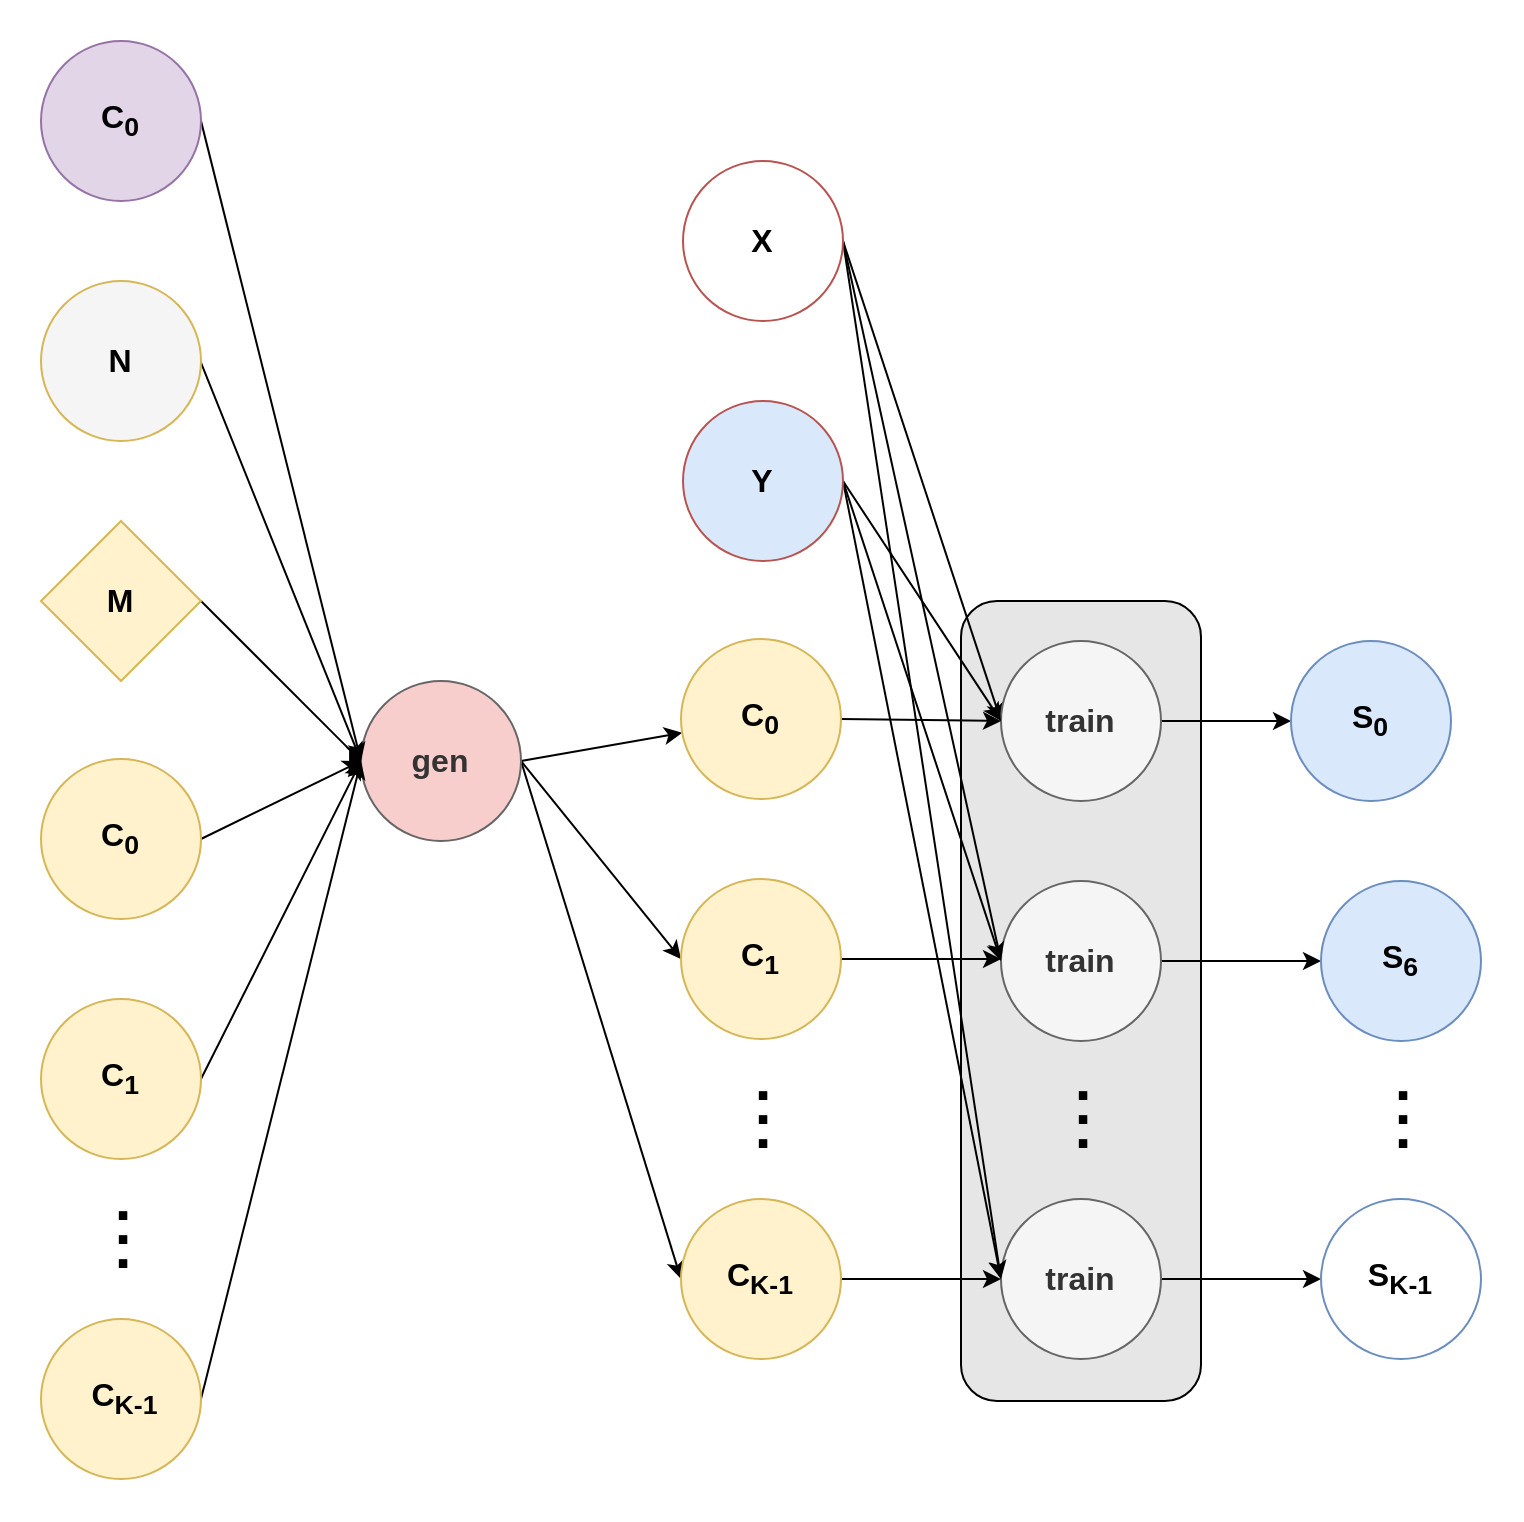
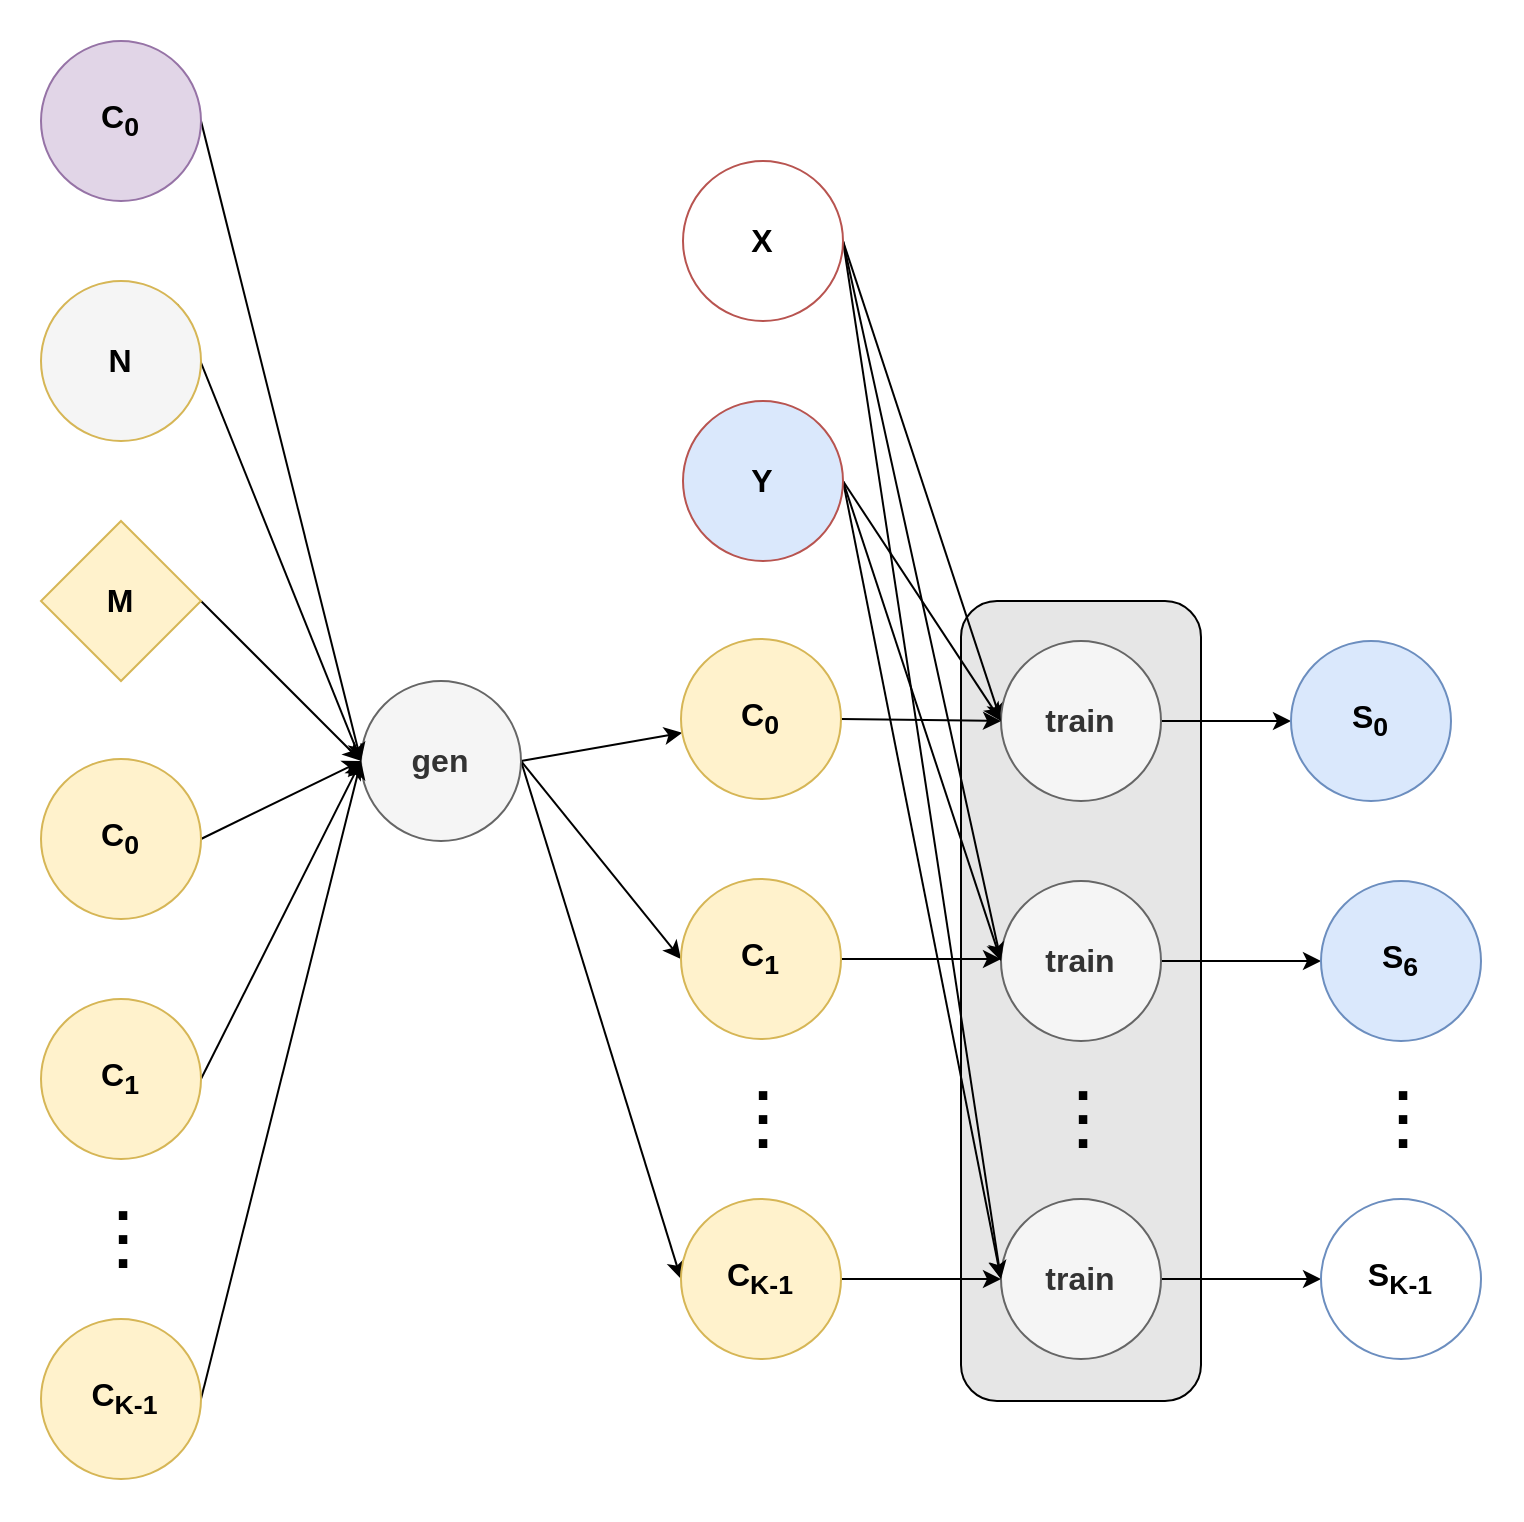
  <mxCell id="0" />
  <mxCell id="1" parent="0" />
  <mxCell id="2" value="" style="rounded=1;whiteSpace=wrap;html=1;fillColor=#e6e6e6;" vertex="1" parent="1"><mxGeometry x="480" y="300" width="120" height="400" as="geometry" /></mxCell>
  <mxCell id="3" value="" style="edgeStyle=none;rounded=0;orthogonalLoop=1;jettySize=auto;html=1;exitX=1;exitY=0.5;exitDx=0;exitDy=0;" parent="1" source="6" target="40" edge="1"><mxGeometry relative="1" as="geometry" /></mxCell>
  <mxCell id="4" style="edgeStyle=none;rounded=0;orthogonalLoop=1;jettySize=auto;html=1;exitX=1;exitY=0.5;exitDx=0;exitDy=0;entryX=0;entryY=0.5;entryDx=0;entryDy=0;" parent="1" source="6" target="42" edge="1"><mxGeometry relative="1" as="geometry" /></mxCell>
  <mxCell id="5" style="edgeStyle=none;rounded=0;orthogonalLoop=1;jettySize=auto;html=1;exitX=1;exitY=0.5;exitDx=0;exitDy=0;entryX=0;entryY=0.5;entryDx=0;entryDy=0;" parent="1" source="6" target="44" edge="1"><mxGeometry relative="1" as="geometry" /></mxCell>
- <mxCell id="6" value="&lt;font size=&quot;3&quot;&gt;&lt;b&gt;gen&lt;/b&gt;&lt;/font&gt;" style="ellipse;whiteSpace=wrap;html=1;fillColor=#f8cecc;strokeColor=#666666;fontColor=#333333;" parent="1" vertex="1"><mxGeometry x="180" y="340" width="80" height="80" as="geometry" /></mxCell>
+ <mxCell id="6" value="&lt;font size=&quot;3&quot;&gt;&lt;b&gt;gen&lt;/b&gt;&lt;/font&gt;" style="ellipse;whiteSpace=wrap;html=1;fillColor=#f5f5f5;strokeColor=#666666;fontColor=#333333;" parent="1" vertex="1"><mxGeometry x="180" y="340" width="80" height="80" as="geometry" /></mxCell>
  <mxCell id="7" value="" style="endArrow=classic;html=1;rounded=0;fontSize=16;exitX=1;exitY=0.5;exitDx=0;exitDy=0;entryX=0;entryY=0.5;entryDx=0;entryDy=0;" parent="1" source="12" target="6" edge="1"><mxGeometry width="50" height="50" relative="1" as="geometry"><mxPoint x="140" y="60" as="sourcePoint" /><mxPoint x="140" y="60" as="targetPoint" /></mxGeometry></mxCell>
  <mxCell id="8" style="edgeStyle=none;rounded=0;orthogonalLoop=1;jettySize=auto;html=1;exitX=1;exitY=0.5;exitDx=0;exitDy=0;fontSize=16;entryX=0;entryY=0.5;entryDx=0;entryDy=0;" parent="1" source="11" target="14" edge="1"><mxGeometry relative="1" as="geometry"><mxPoint x="500" y="-100" as="targetPoint" /></mxGeometry></mxCell>
  <mxCell id="9" style="rounded=0;orthogonalLoop=1;jettySize=auto;html=1;exitX=1;exitY=0.5;exitDx=0;exitDy=0;entryX=0;entryY=0.5;entryDx=0;entryDy=0;fontSize=30;" parent="1" source="11" target="16" edge="1"><mxGeometry relative="1" as="geometry" /></mxCell>
  <mxCell id="10" style="edgeStyle=none;rounded=0;orthogonalLoop=1;jettySize=auto;html=1;exitX=1;exitY=0.5;exitDx=0;exitDy=0;entryX=0;entryY=0.5;entryDx=0;entryDy=0;fontSize=30;" parent="1" source="11" target="18" edge="1"><mxGeometry relative="1" as="geometry" /></mxCell>
  <mxCell id="11" value="&lt;font size=&quot;3&quot;&gt;&lt;b&gt;X&lt;/b&gt;&lt;/font&gt;" style="ellipse;whiteSpace=wrap;html=1;fillColor=#ffffff;strokeColor=#b85450;" parent="1" vertex="1"><mxGeometry x="341" y="80" width="80" height="80" as="geometry" /></mxCell>
  <mxCell id="12" value="&lt;font size=&quot;3&quot;&gt;&lt;b&gt;C&lt;sub&gt;0&lt;/sub&gt;&lt;/b&gt;&lt;/font&gt;" style="ellipse;whiteSpace=wrap;html=1;fillColor=#e1d5e7;strokeColor=#9673a6;" parent="1" vertex="1"><mxGeometry x="20" y="20" width="80" height="80" as="geometry" /></mxCell>
  <mxCell id="13" value="" style="edgeStyle=none;rounded=0;orthogonalLoop=1;jettySize=auto;html=1;fontSize=30;" parent="1" source="14" target="35" edge="1"><mxGeometry relative="1" as="geometry" /></mxCell>
  <mxCell id="14" value="&lt;font size=&quot;3&quot;&gt;&lt;b&gt;train&lt;/b&gt;&lt;/font&gt;" style="ellipse;whiteSpace=wrap;html=1;fillColor=#f5f5f5;strokeColor=#666666;fontColor=#333333;" parent="1" vertex="1"><mxGeometry x="500" y="320" width="80" height="80" as="geometry" /></mxCell>
  <mxCell id="15" style="edgeStyle=none;rounded=0;orthogonalLoop=1;jettySize=auto;html=1;exitX=1;exitY=0.5;exitDx=0;exitDy=0;entryX=0;entryY=0.5;entryDx=0;entryDy=0;fontSize=30;" parent="1" source="16" target="36" edge="1"><mxGeometry relative="1" as="geometry" /></mxCell>
  <mxCell id="16" value="&lt;font size=&quot;3&quot;&gt;&lt;b&gt;train&lt;/b&gt;&lt;/font&gt;" style="ellipse;whiteSpace=wrap;html=1;fillColor=#f5f5f5;strokeColor=#666666;fontColor=#333333;" parent="1" vertex="1"><mxGeometry x="500" y="440" width="80" height="80" as="geometry" /></mxCell>
  <mxCell id="17" style="edgeStyle=none;rounded=0;orthogonalLoop=1;jettySize=auto;html=1;exitX=1;exitY=0.5;exitDx=0;exitDy=0;entryX=0;entryY=0.5;entryDx=0;entryDy=0;fontSize=30;" parent="1" source="18" target="37" edge="1"><mxGeometry relative="1" as="geometry" /></mxCell>
  <mxCell id="18" value="&lt;font size=&quot;3&quot;&gt;&lt;b&gt;train&lt;/b&gt;&lt;/font&gt;" style="ellipse;whiteSpace=wrap;html=1;fillColor=#f5f5f5;strokeColor=#666666;fontColor=#333333;" parent="1" vertex="1"><mxGeometry x="500" y="599" width="80" height="80" as="geometry" /></mxCell>
  <mxCell id="19" value="&lt;p style=&quot;line-height: 0.4;&quot;&gt;&lt;b&gt;.&lt;br&gt;.&lt;br&gt;.&lt;/b&gt;&lt;/p&gt;" style="text;html=1;align=center;verticalAlign=middle;resizable=0;points=[];autosize=1;strokeColor=none;fillColor=none;fontSize=30;" parent="1" vertex="1"><mxGeometry x="526" y="496" width="30" height="110" as="geometry" /></mxCell>
- <mxCell id="20" style="edgeStyle=none;rounded=0;orthogonalLoop=1;jettySize=auto;html=1;exitX=1;exitY=0;exitDx=0;exitDy=0;entryX=0;entryY=0.5;entryDx=0;entryDy=0;fontSize=30;" parent="1" source="21" target="6" edge="1"><mxGeometry relative="1" as="geometry" /></mxCell>
+ <mxCell id="20" style="edgeStyle=none;rounded=0;orthogonalLoop=1;jettySize=auto;html=1;exitX=1;exitY=0;exitDx=0;exitDy=0;entryX=0;entryY=0.5;entryDx=0;entryDy=0;fontSize=30;endArrow=open;" parent="1" source="21" target="6" edge="1"><mxGeometry relative="1" as="geometry" /></mxCell>
  <mxCell id="21" value="&lt;font size=&quot;3&quot;&gt;&lt;b&gt;N&lt;/b&gt;&lt;/font&gt;" style="ellipse;whiteSpace=wrap;html=1;fillColor=#f5f5f5;strokeColor=#d6b656;" parent="1" vertex="1"><mxGeometry x="20" y="140" width="80" height="80" as="geometry" /></mxCell>
- <mxCell id="22" style="edgeStyle=none;rounded=0;orthogonalLoop=1;jettySize=auto;html=1;exitX=1;exitY=0.5;exitDx=0;exitDy=0;fontSize=30;entryX=0;entryY=0.5;entryDx=0;entryDy=0;endArrow=diamond;" parent="1" source="23" target="6" edge="1"><mxGeometry relative="1" as="geometry"><mxPoint x="180" y="60" as="targetPoint" /></mxGeometry></mxCell>
+ <mxCell id="22" style="edgeStyle=none;rounded=0;orthogonalLoop=1;jettySize=auto;html=1;exitX=1;exitY=0.5;exitDx=0;exitDy=0;fontSize=30;entryX=0;entryY=0.5;entryDx=0;entryDy=0;" parent="1" source="23" target="6" edge="1"><mxGeometry relative="1" as="geometry"><mxPoint x="180" y="60" as="targetPoint" /></mxGeometry></mxCell>
  <mxCell id="23" value="&lt;font size=&quot;3&quot;&gt;&lt;b&gt;M&lt;/b&gt;&lt;/font&gt;" style="rhombus;whiteSpace=wrap;html=1;fillColor=#fff2cc;strokeColor=#d6b656;" parent="1" vertex="1"><mxGeometry x="20" y="260" width="80" height="80" as="geometry" /></mxCell>
  <mxCell id="24" style="edgeStyle=none;rounded=0;orthogonalLoop=1;jettySize=auto;html=1;exitX=1;exitY=0.5;exitDx=0;exitDy=0;entryX=0;entryY=0.5;entryDx=0;entryDy=0;fontSize=30;" parent="1" source="27" target="18" edge="1"><mxGeometry relative="1" as="geometry" /></mxCell>
  <mxCell id="25" style="edgeStyle=none;rounded=0;orthogonalLoop=1;jettySize=auto;html=1;exitX=1;exitY=0.5;exitDx=0;exitDy=0;entryX=0;entryY=0.5;entryDx=0;entryDy=0;fontSize=30;" parent="1" source="27" target="16" edge="1"><mxGeometry relative="1" as="geometry" /></mxCell>
  <mxCell id="26" style="edgeStyle=none;rounded=0;orthogonalLoop=1;jettySize=auto;html=1;exitX=1;exitY=0.5;exitDx=0;exitDy=0;fontSize=30;entryX=0;entryY=0.5;entryDx=0;entryDy=0;" parent="1" source="27" target="14" edge="1"><mxGeometry relative="1" as="geometry"><mxPoint x="500" y="60" as="targetPoint" /></mxGeometry></mxCell>
  <mxCell id="27" value="&lt;font size=&quot;3&quot;&gt;&lt;b&gt;Y&lt;/b&gt;&lt;/font&gt;" style="ellipse;whiteSpace=wrap;html=1;fillColor=#dae8fc;strokeColor=#b85450;" parent="1" vertex="1"><mxGeometry x="341" y="200" width="80" height="80" as="geometry" /></mxCell>
  <mxCell id="28" style="rounded=0;orthogonalLoop=1;jettySize=auto;html=1;exitX=1;exitY=0.5;exitDx=0;exitDy=0;entryX=0;entryY=0.5;entryDx=0;entryDy=0;" parent="1" source="29" target="6" edge="1"><mxGeometry relative="1" as="geometry" /></mxCell>
  <mxCell id="29" value="&lt;font size=&quot;3&quot;&gt;&lt;b&gt;C&lt;sub&gt;0&lt;/sub&gt;&lt;/b&gt;&lt;/font&gt;" style="ellipse;whiteSpace=wrap;html=1;fillColor=#fff2cc;strokeColor=#d6b656;" parent="1" vertex="1"><mxGeometry x="20" y="379" width="80" height="80" as="geometry" /></mxCell>
  <mxCell id="30" style="edgeStyle=none;rounded=0;orthogonalLoop=1;jettySize=auto;html=1;exitX=1;exitY=0.5;exitDx=0;exitDy=0;" parent="1" source="31" edge="1"><mxGeometry relative="1" as="geometry"><mxPoint x="180" y="380" as="targetPoint" /></mxGeometry></mxCell>
  <mxCell id="31" value="&lt;font size=&quot;3&quot;&gt;&lt;b&gt;C&lt;sub&gt;1&lt;/sub&gt;&lt;/b&gt;&lt;/font&gt;" style="ellipse;whiteSpace=wrap;html=1;fillColor=#fff2cc;strokeColor=#d6b656;" parent="1" vertex="1"><mxGeometry x="20" y="499" width="80" height="80" as="geometry" /></mxCell>
  <mxCell id="32" style="edgeStyle=none;rounded=0;orthogonalLoop=1;jettySize=auto;html=1;exitX=1;exitY=0.5;exitDx=0;exitDy=0;" parent="1" source="33" edge="1"><mxGeometry relative="1" as="geometry"><mxPoint x="180" y="380" as="targetPoint" /></mxGeometry></mxCell>
  <mxCell id="33" value="&lt;font size=&quot;3&quot;&gt;&lt;b&gt;&amp;nbsp;C&lt;sub&gt;K-1&lt;/sub&gt;&lt;/b&gt;&lt;/font&gt;" style="ellipse;whiteSpace=wrap;html=1;fillColor=#fff2cc;strokeColor=#d6b656;" parent="1" vertex="1"><mxGeometry x="20" y="659" width="80" height="80" as="geometry" /></mxCell>
  <mxCell id="34" value="&lt;p style=&quot;line-height: 0.4;&quot;&gt;&lt;b&gt;.&lt;br&gt;.&lt;br&gt;.&lt;/b&gt;&lt;/p&gt;" style="text;html=1;align=center;verticalAlign=middle;resizable=0;points=[];autosize=1;strokeColor=none;fillColor=none;fontSize=30;" parent="1" vertex="1"><mxGeometry x="46" y="556" width="30" height="110" as="geometry" /></mxCell>
  <mxCell id="35" value="&lt;font size=&quot;3&quot;&gt;&lt;b&gt;S&lt;sub&gt;0&lt;/sub&gt;&lt;/b&gt;&lt;/font&gt;" style="ellipse;whiteSpace=wrap;html=1;fillColor=#dae8fc;strokeColor=#6c8ebf;" parent="1" vertex="1"><mxGeometry x="645" y="320" width="80" height="80" as="geometry" /></mxCell>
  <mxCell id="36" value="&lt;font size=&quot;3&quot;&gt;&lt;b&gt;S&lt;sub&gt;6&lt;/sub&gt;&lt;/b&gt;&lt;/font&gt;" style="ellipse;whiteSpace=wrap;html=1;fillColor=#dae8fc;strokeColor=#6c8ebf;" parent="1" vertex="1"><mxGeometry x="660" y="440" width="80" height="80" as="geometry" /></mxCell>
  <mxCell id="37" value="&lt;font size=&quot;3&quot;&gt;&lt;b&gt;S&lt;sub&gt;K-1&lt;/sub&gt;&lt;/b&gt;&lt;/font&gt;" style="ellipse;whiteSpace=wrap;html=1;fillColor=#ffffff;strokeColor=#6c8ebf;" parent="1" vertex="1"><mxGeometry x="660" y="599" width="80" height="80" as="geometry" /></mxCell>
  <mxCell id="38" value="&lt;p style=&quot;line-height: 0.4;&quot;&gt;&lt;b&gt;.&lt;br&gt;.&lt;br&gt;.&lt;/b&gt;&lt;/p&gt;" style="text;html=1;align=center;verticalAlign=middle;resizable=0;points=[];autosize=1;strokeColor=none;fillColor=none;fontSize=30;" parent="1" vertex="1"><mxGeometry x="686" y="496" width="30" height="110" as="geometry" /></mxCell>
  <mxCell id="39" style="edgeStyle=none;rounded=0;orthogonalLoop=1;jettySize=auto;html=1;exitX=1;exitY=0.5;exitDx=0;exitDy=0;entryX=0;entryY=0.5;entryDx=0;entryDy=0;" parent="1" source="40" target="14" edge="1"><mxGeometry relative="1" as="geometry"><mxPoint x="500" y="260" as="targetPoint" /></mxGeometry></mxCell>
  <mxCell id="40" value="&lt;font size=&quot;3&quot;&gt;&lt;b&gt;C&lt;sub&gt;0&lt;/sub&gt;&lt;/b&gt;&lt;/font&gt;" style="ellipse;whiteSpace=wrap;html=1;fillColor=#fff2cc;strokeColor=#d6b656;" parent="1" vertex="1"><mxGeometry x="340" y="319" width="80" height="80" as="geometry" /></mxCell>
  <mxCell id="41" style="edgeStyle=none;rounded=0;orthogonalLoop=1;jettySize=auto;html=1;exitX=1;exitY=0.5;exitDx=0;exitDy=0;" parent="1" source="42" edge="1"><mxGeometry relative="1" as="geometry"><mxPoint x="500" y="479" as="targetPoint" /></mxGeometry></mxCell>
  <mxCell id="42" value="&lt;font size=&quot;3&quot;&gt;&lt;b&gt;C&lt;sub&gt;1&lt;/sub&gt;&lt;/b&gt;&lt;/font&gt;" style="ellipse;whiteSpace=wrap;html=1;fillColor=#fff2cc;strokeColor=#d6b656;" parent="1" vertex="1"><mxGeometry x="340" y="439" width="80" height="80" as="geometry" /></mxCell>
  <mxCell id="43" style="edgeStyle=none;rounded=0;orthogonalLoop=1;jettySize=auto;html=1;exitX=1;exitY=0.5;exitDx=0;exitDy=0;entryX=0;entryY=0.5;entryDx=0;entryDy=0;" parent="1" source="44" target="18" edge="1"><mxGeometry relative="1" as="geometry"><mxPoint x="500" y="530" as="targetPoint" /></mxGeometry></mxCell>
  <mxCell id="44" value="&lt;font size=&quot;3&quot;&gt;&lt;b&gt;C&lt;sub&gt;K-1&lt;/sub&gt;&lt;/b&gt;&lt;/font&gt;" style="ellipse;whiteSpace=wrap;html=1;fillColor=#fff2cc;strokeColor=#d6b656;" parent="1" vertex="1"><mxGeometry x="340" y="599" width="80" height="80" as="geometry" /></mxCell>
  <mxCell id="45" value="&lt;p style=&quot;line-height: 0.4;&quot;&gt;&lt;b&gt;.&lt;br&gt;.&lt;br&gt;.&lt;/b&gt;&lt;/p&gt;" style="text;html=1;align=center;verticalAlign=middle;resizable=0;points=[];autosize=1;strokeColor=none;fillColor=none;fontSize=30;" parent="1" vertex="1"><mxGeometry x="366" y="496" width="30" height="110" as="geometry" /></mxCell>
